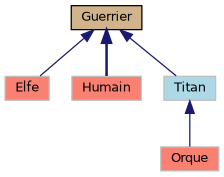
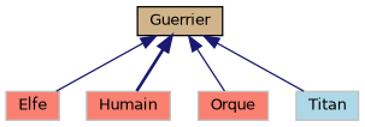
  digraph {
    node [color=grey75 fillcolor=salmon fontname=Helvetica fontsize=10 shape=record style=filled]
    edge [color=midnightblue dir=back fontname=Helvetica fontsize=10 labelfontname=Helvetica labelfontsize=10 style=solid]
    n1 [color=black fillcolor=tan fontcolor=black height=0.2 label=Guerrier width=0.4]
    n2 [height=0.2 label=Elfe width=0.4]
    n3 [height=0.2 label=Humain width=0.4]
    n4 [height=0.2 label=Orque width=0.4]
    n5 [fillcolor=lightblue height=0.2 label=Titan width=0.4]
    n1 -> n2
    n1 -> n3 [style=bold]
-   n5 -> n4
+   n1 -> n4
    n1 -> n5
  }
